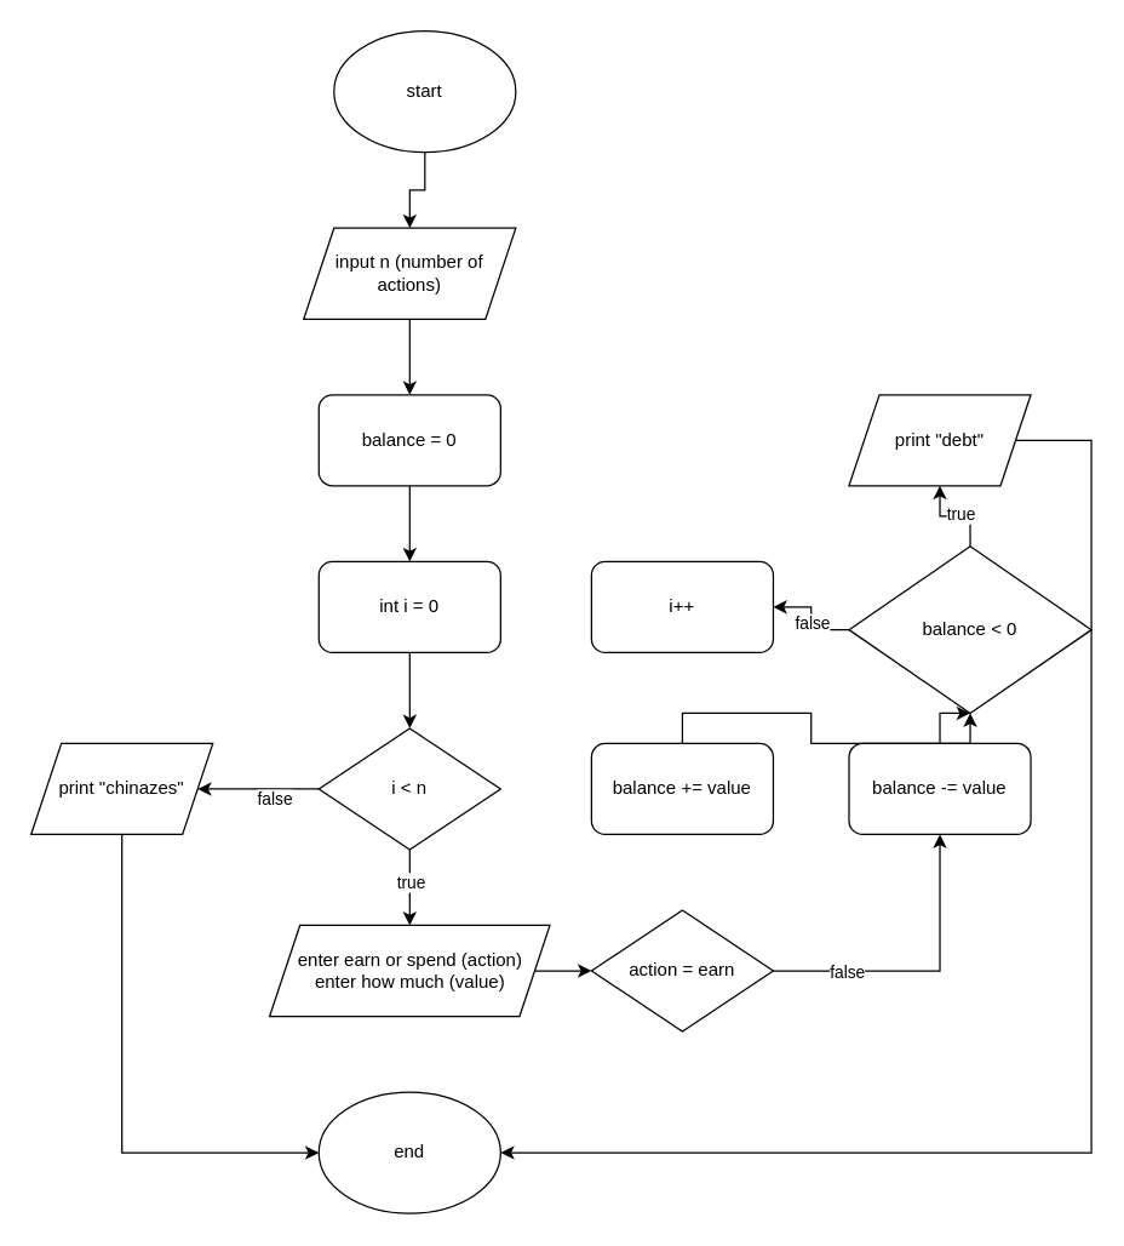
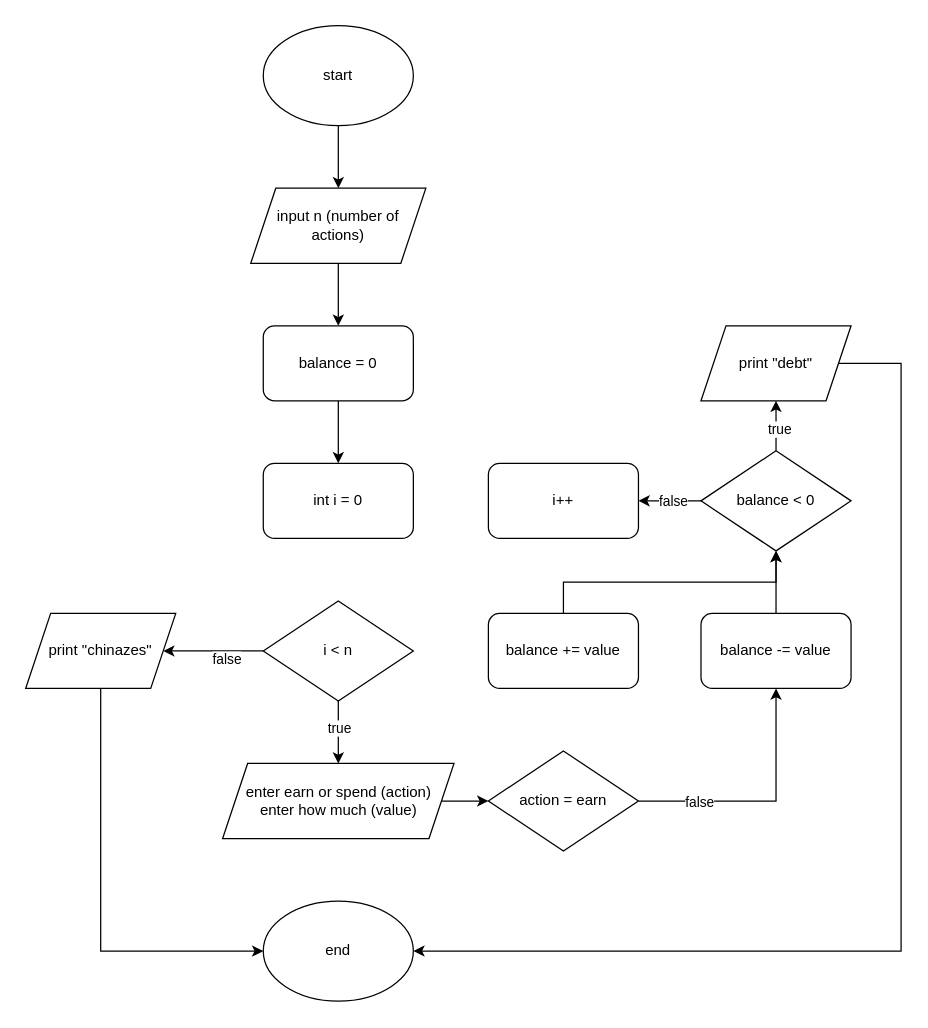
  <mxCell id="0" />
  <mxCell id="1" parent="0" />
  <mxCell id="2" style="edgeStyle=orthogonalEdgeStyle;rounded=0;orthogonalLoop=1;jettySize=auto;html=1;entryX=0.5;entryY=0;entryDx=0;entryDy=0;" edge="1" parent="1" source="3" target="5"><mxGeometry relative="1" as="geometry" /></mxCell>
- <mxCell id="3" value="start" style="ellipse;whiteSpace=wrap;html=1;" vertex="1" parent="1"><mxGeometry x="220" y="20" width="120" height="80" as="geometry" /></mxCell>
+ <mxCell id="3" value="start" style="ellipse;whiteSpace=wrap;html=1;" vertex="1" parent="1"><mxGeometry x="210" y="20" width="120" height="80" as="geometry" /></mxCell>
  <mxCell id="4" style="edgeStyle=orthogonalEdgeStyle;rounded=0;orthogonalLoop=1;jettySize=auto;html=1;entryX=0.5;entryY=0;entryDx=0;entryDy=0;" edge="1" parent="1" source="5" target="7"><mxGeometry relative="1" as="geometry" /></mxCell>
  <mxCell id="5" value="input n (number of actions)" style="shape=parallelogram;perimeter=parallelogramPerimeter;whiteSpace=wrap;html=1;fixedSize=1;" vertex="1" parent="1"><mxGeometry x="200" y="150" width="140" height="60" as="geometry" /></mxCell>
  <mxCell id="6" style="edgeStyle=orthogonalEdgeStyle;rounded=0;orthogonalLoop=1;jettySize=auto;html=1;entryX=0.5;entryY=0;entryDx=0;entryDy=0;" edge="1" parent="1" source="7" target="9"><mxGeometry relative="1" as="geometry" /></mxCell>
  <mxCell id="7" value="balance = 0" style="rounded=1;whiteSpace=wrap;html=1;" vertex="1" parent="1"><mxGeometry x="210" y="260" width="120" height="60" as="geometry" /></mxCell>
- <mxCell id="8" style="edgeStyle=orthogonalEdgeStyle;rounded=0;orthogonalLoop=1;jettySize=auto;html=1;entryX=0.5;entryY=0;entryDx=0;entryDy=0;" edge="1" parent="1" source="9" target="14"><mxGeometry relative="1" as="geometry" /></mxCell>
  <mxCell id="9" value="int i = 0" style="rounded=1;whiteSpace=wrap;html=1;" vertex="1" parent="1"><mxGeometry x="210" y="370" width="120" height="60" as="geometry" /></mxCell>
  <mxCell id="10" style="edgeStyle=orthogonalEdgeStyle;rounded=0;orthogonalLoop=1;jettySize=auto;html=1;entryX=0.5;entryY=0;entryDx=0;entryDy=0;" edge="1" parent="1" source="14" target="16"><mxGeometry relative="1" as="geometry" /></mxCell>
  <mxCell id="11" value="true" style="edgeLabel;html=1;align=center;verticalAlign=middle;resizable=0;points=[];" vertex="1" connectable="0" parent="10"><mxGeometry x="-0.16" relative="1" as="geometry"><mxPoint as="offset" /></mxGeometry></mxCell>
  <mxCell id="12" style="edgeStyle=orthogonalEdgeStyle;rounded=0;orthogonalLoop=1;jettySize=auto;html=1;exitX=0;exitY=0.5;exitDx=0;exitDy=0;entryX=1;entryY=0.5;entryDx=0;entryDy=0;" edge="1" parent="1" source="14" target="34"><mxGeometry relative="1" as="geometry" /></mxCell>
  <mxCell id="13" value="false" style="edgeLabel;html=1;align=center;verticalAlign=middle;resizable=0;points=[];" vertex="1" connectable="0" parent="12"><mxGeometry x="-0.269" y="6" relative="1" as="geometry"><mxPoint x="-1" as="offset" /></mxGeometry></mxCell>
  <mxCell id="14" value="i &amp;lt; n" style="rhombus;whiteSpace=wrap;html=1;" vertex="1" parent="1"><mxGeometry x="210" y="480" width="120" height="80" as="geometry" /></mxCell>
  <mxCell id="15" style="edgeStyle=orthogonalEdgeStyle;rounded=0;orthogonalLoop=1;jettySize=auto;html=1;entryX=0;entryY=0.5;entryDx=0;entryDy=0;" edge="1" parent="1" source="16" target="19"><mxGeometry relative="1" as="geometry" /></mxCell>
  <mxCell id="16" value="&lt;div&gt;enter earn or spend (action)&lt;br&gt;&lt;/div&gt;&lt;div&gt;enter how much (value)&lt;br&gt;&lt;/div&gt;" style="shape=parallelogram;perimeter=parallelogramPerimeter;whiteSpace=wrap;html=1;fixedSize=1;" vertex="1" parent="1"><mxGeometry x="177.5" y="610" width="185" height="60" as="geometry" /></mxCell>
  <mxCell id="17" style="edgeStyle=orthogonalEdgeStyle;rounded=0;orthogonalLoop=1;jettySize=auto;html=1;exitX=1;exitY=0.5;exitDx=0;exitDy=0;entryX=0.5;entryY=1;entryDx=0;entryDy=0;" edge="1" parent="1" source="19" target="23"><mxGeometry relative="1" as="geometry" /></mxCell>
  <mxCell id="18" value="false" style="edgeLabel;html=1;align=center;verticalAlign=middle;resizable=0;points=[];" vertex="1" connectable="0" parent="17"><mxGeometry x="-0.516" relative="1" as="geometry"><mxPoint as="offset" /></mxGeometry></mxCell>
  <mxCell id="19" value="action = earn" style="rhombus;whiteSpace=wrap;html=1;" vertex="1" parent="1"><mxGeometry x="390" y="600" width="120" height="80" as="geometry" /></mxCell>
  <mxCell id="20" style="edgeStyle=orthogonalEdgeStyle;rounded=0;orthogonalLoop=1;jettySize=auto;html=1;exitX=0.5;exitY=0;exitDx=0;exitDy=0;entryX=0.5;entryY=1;entryDx=0;entryDy=0;" edge="1" parent="1" source="21" target="28"><mxGeometry relative="1" as="geometry" /></mxCell>
  <mxCell id="21" value="balance += value" style="rounded=1;whiteSpace=wrap;html=1;" vertex="1" parent="1"><mxGeometry x="390" y="490" width="120" height="60" as="geometry" /></mxCell>
  <mxCell id="22" style="edgeStyle=orthogonalEdgeStyle;rounded=0;orthogonalLoop=1;jettySize=auto;html=1;entryX=0.5;entryY=1;entryDx=0;entryDy=0;" edge="1" parent="1" source="23" target="28"><mxGeometry relative="1" as="geometry" /></mxCell>
  <mxCell id="23" value="balance -= value" style="rounded=1;whiteSpace=wrap;html=1;" vertex="1" parent="1"><mxGeometry x="560" y="490" width="120" height="60" as="geometry" /></mxCell>
  <mxCell id="24" style="edgeStyle=orthogonalEdgeStyle;rounded=0;orthogonalLoop=1;jettySize=auto;html=1;exitX=0;exitY=0.5;exitDx=0;exitDy=0;entryX=1;entryY=0.5;entryDx=0;entryDy=0;" edge="1" parent="1" source="28" target="29"><mxGeometry relative="1" as="geometry" /></mxCell>
  <mxCell id="25" value="false" style="edgeLabel;html=1;align=center;verticalAlign=middle;resizable=0;points=[];" vertex="1" connectable="0" parent="24"><mxGeometry x="-0.08" relative="1" as="geometry"><mxPoint as="offset" /></mxGeometry></mxCell>
  <mxCell id="26" style="edgeStyle=orthogonalEdgeStyle;rounded=0;orthogonalLoop=1;jettySize=auto;html=1;exitX=0.5;exitY=0;exitDx=0;exitDy=0;entryX=0.5;entryY=1;entryDx=0;entryDy=0;" edge="1" parent="1" source="28" target="32"><mxGeometry relative="1" as="geometry" /></mxCell>
  <mxCell id="27" value="true" style="edgeLabel;html=1;align=center;verticalAlign=middle;resizable=0;points=[];" vertex="1" connectable="0" parent="26"><mxGeometry x="-0.113" y="-2" relative="1" as="geometry"><mxPoint as="offset" /></mxGeometry></mxCell>
- <mxCell id="28" value="balance &amp;lt; 0" style="rhombus;whiteSpace=wrap;html=1;" vertex="1" parent="1"><mxGeometry x="560" y="360" width="160" height="110" as="geometry" /></mxCell>
+ <mxCell id="28" value="balance &amp;lt; 0" style="rhombus;whiteSpace=wrap;html=1;" vertex="1" parent="1"><mxGeometry x="560" y="360" width="120" height="80" as="geometry" /></mxCell>
  <mxCell id="29" value="i++" style="rounded=1;whiteSpace=wrap;html=1;" vertex="1" parent="1"><mxGeometry x="390" y="370" width="120" height="60" as="geometry" /></mxCell>
  <mxCell id="30" value="end" style="ellipse;whiteSpace=wrap;html=1;" vertex="1" parent="1"><mxGeometry x="210" y="720" width="120" height="80" as="geometry" /></mxCell>
  <mxCell id="31" style="edgeStyle=orthogonalEdgeStyle;rounded=0;orthogonalLoop=1;jettySize=auto;html=1;exitX=1;exitY=0.5;exitDx=0;exitDy=0;entryX=1;entryY=0.5;entryDx=0;entryDy=0;" edge="1" parent="1" source="32" target="30"><mxGeometry relative="1" as="geometry"><Array as="points"><mxPoint x="720" y="290" /><mxPoint x="720" y="760" /></Array></mxGeometry></mxCell>
  <mxCell id="32" value="print &quot;debt&quot;" style="shape=parallelogram;perimeter=parallelogramPerimeter;whiteSpace=wrap;html=1;fixedSize=1;" vertex="1" parent="1"><mxGeometry x="560" y="260" width="120" height="60" as="geometry" /></mxCell>
  <mxCell id="33" style="edgeStyle=orthogonalEdgeStyle;rounded=0;orthogonalLoop=1;jettySize=auto;html=1;exitX=0.5;exitY=1;exitDx=0;exitDy=0;entryX=0;entryY=0.5;entryDx=0;entryDy=0;" edge="1" parent="1" source="34" target="30"><mxGeometry relative="1" as="geometry" /></mxCell>
  <mxCell id="34" value="print &quot;chinazes&quot;" style="shape=parallelogram;perimeter=parallelogramPerimeter;whiteSpace=wrap;html=1;fixedSize=1;" vertex="1" parent="1"><mxGeometry x="20" y="490" width="120" height="60" as="geometry" /></mxCell>
